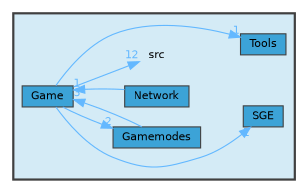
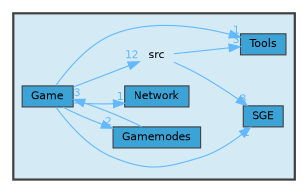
  digraph {
    compound=true
    rankdir=LR
    node [fontname=Helvetica fontsize=10 shape=box color=grey25 fillcolor="#3ca3d7" style=filled]
    edge [color=steelblue1 fontcolor=steelblue1 fontname=Helvetica fontsize=10 headlabel=3 labeldistance=1.5 labelfontname=Helvetica labelfontsize=10]
    n1 [height=0.2 label=src shape=plaintext width=0.4 color="" fillcolor="" style=""]
    n2 [height=0.2 label=Game width=0.4]
    n3 [height=0.2 label=Gamemodes width=0.4]
    n4 [height=0.2 label=Network width=0.4]
    n5 [height=0.2 label=SGE width=0.4]
    n6 [height=0.2 label=Tools width=0.4]
    subgraph cluster_1 {
      bgcolor="#d4ebf6"
      fontname=Helvetica
      fontsize=10
      pencolor=grey25
      style="filled,bold"
      n1
      n2
      n3
      n4
      n5
      n6
    }
+   n1 -> n5
+   n1 -> n6
    n2 -> n1 [headlabel=12]
    n2 -> n3 [headlabel=2]
-   n4 -> n2 [headlabel=1]
+   n2 -> n4 [headlabel=1]
    n2 -> n5 [headlabel=1]
    n2 -> n6 [headlabel=1]
    n3 -> n2
  }
